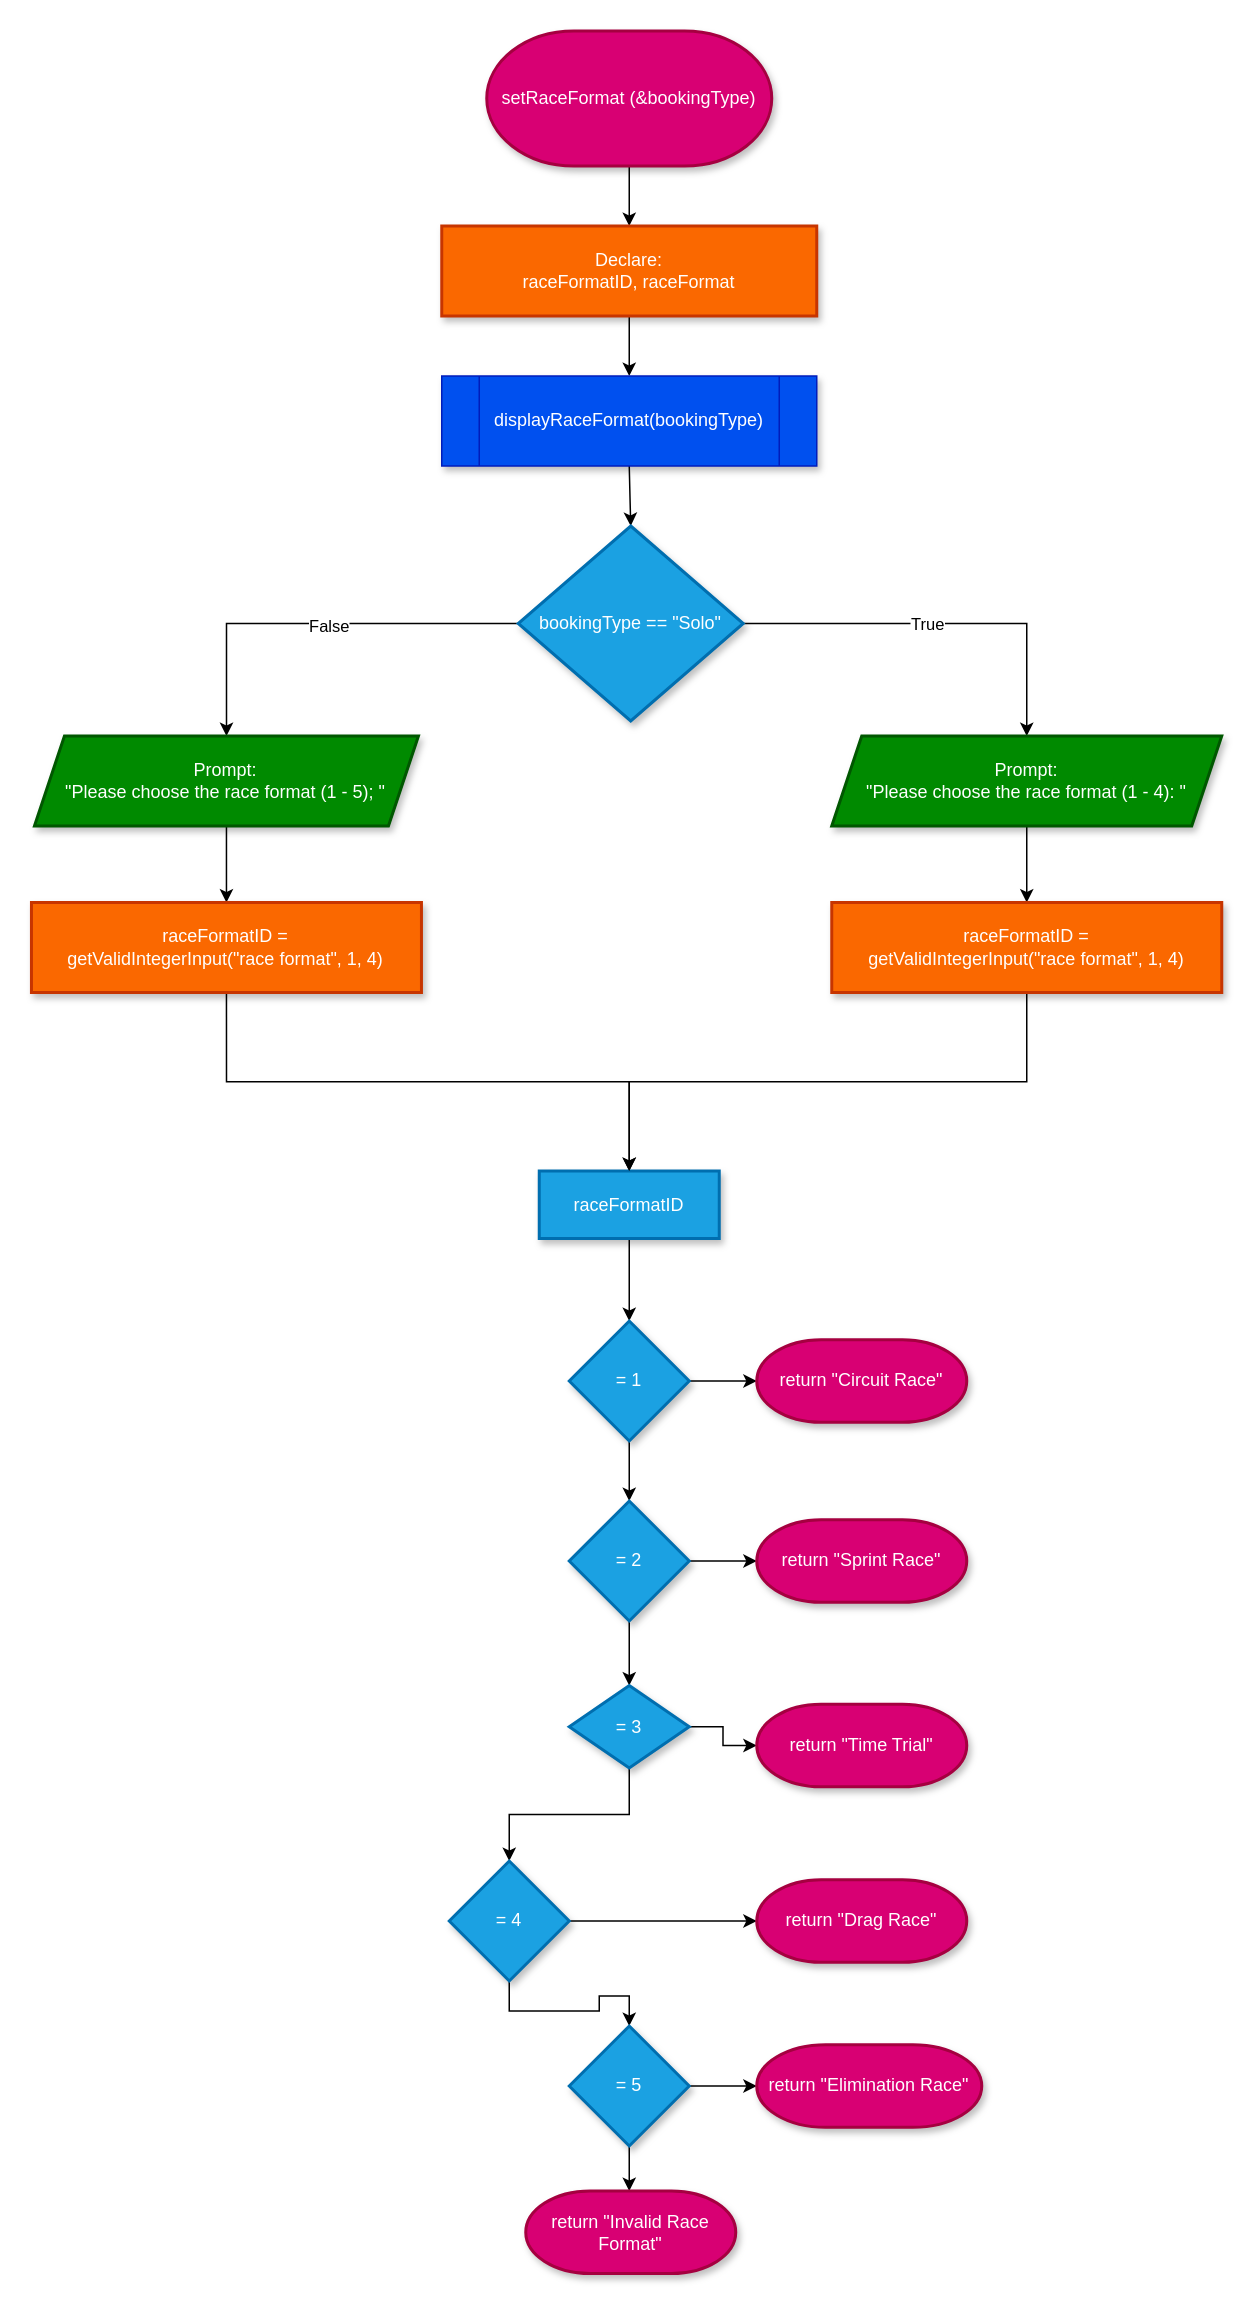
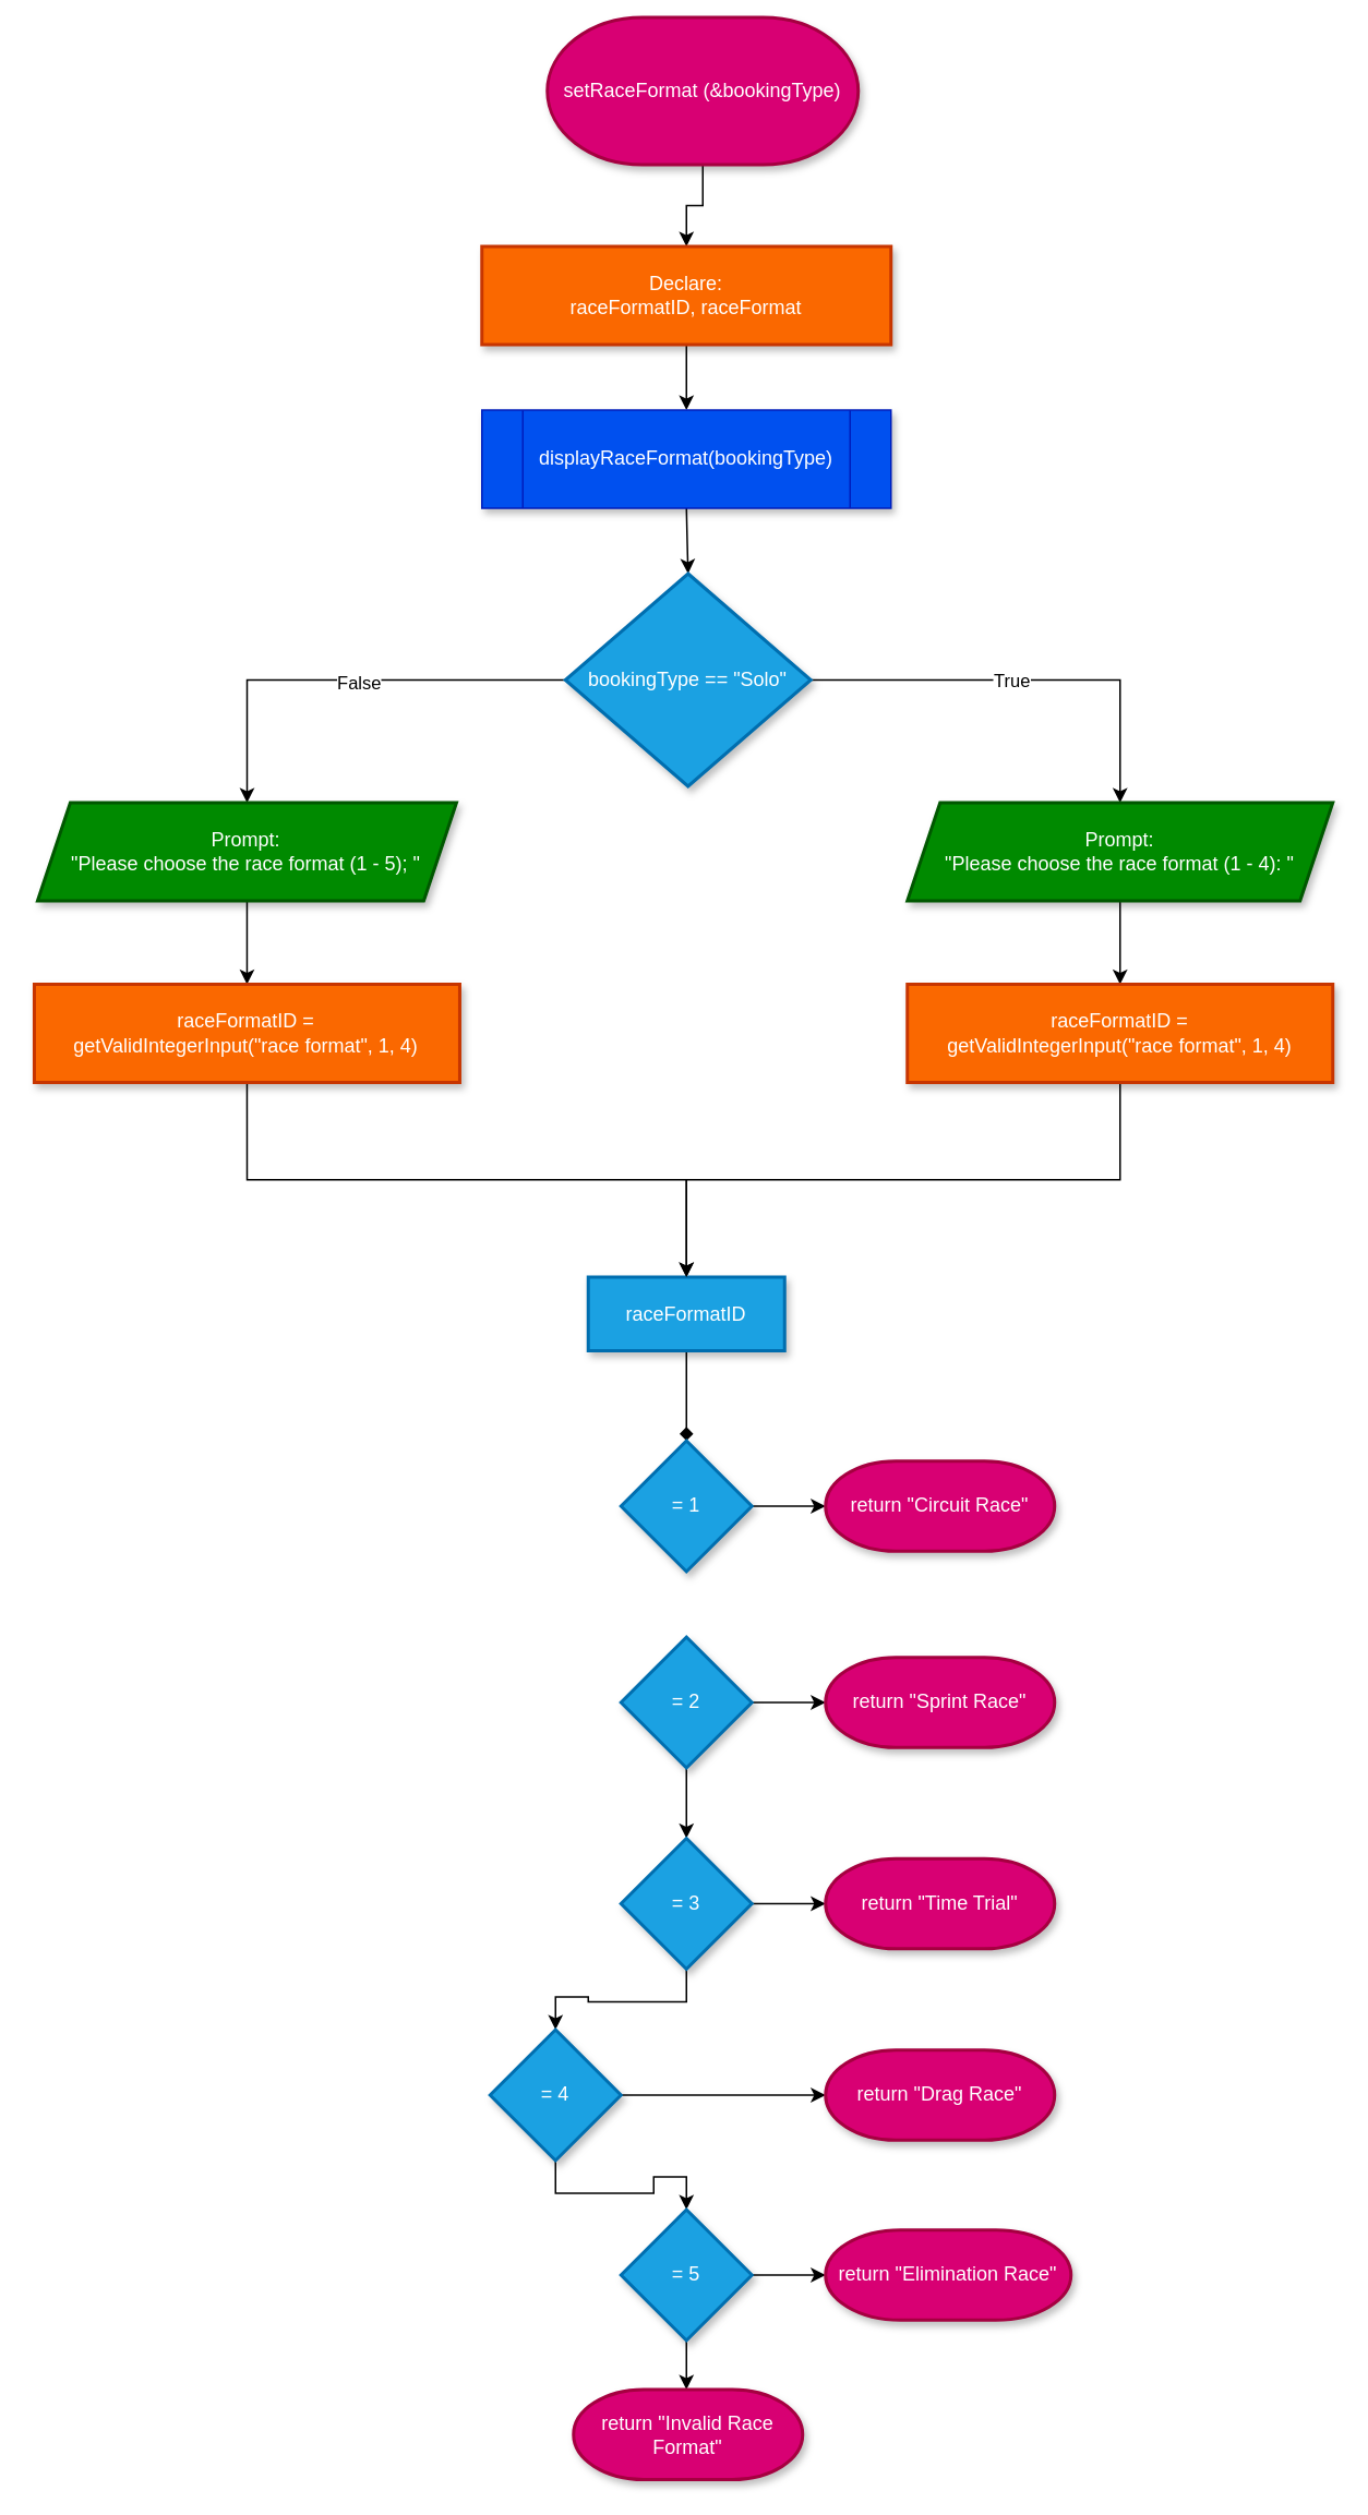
  <mxCell id="0" />
  <mxCell id="1" parent="0" />
  <mxCell id="2" value="" style="edgeStyle=orthogonalEdgeStyle;rounded=0;orthogonalLoop=1;jettySize=auto;html=1;" parent="1" source="3" target="5" edge="1"><mxGeometry relative="1" as="geometry" /></mxCell>
- <mxCell id="3" value="setRaceFormat (&amp;amp;bookingType)" style="strokeWidth=2;html=1;shape=mxgraph.flowchart.terminator;whiteSpace=wrap;fillColor=#d80073;fontColor=#ffffff;strokeColor=#A50040;shadow=1;" parent="1" vertex="1"><mxGeometry x="324" y="20" width="190" height="90" as="geometry" /></mxCell>
+ <mxCell id="3" value="setRaceFormat (&amp;amp;bookingType)" style="strokeWidth=2;html=1;shape=mxgraph.flowchart.terminator;whiteSpace=wrap;fillColor=#d80073;fontColor=#ffffff;strokeColor=#A50040;shadow=1;" parent="1" vertex="1"><mxGeometry x="334" y="10" width="190" height="90" as="geometry" /></mxCell>
  <mxCell id="4" value="" style="edgeStyle=orthogonalEdgeStyle;rounded=0;orthogonalLoop=1;jettySize=auto;html=1;" parent="1" source="5" edge="1"><mxGeometry relative="1" as="geometry"><mxPoint x="419" y="250" as="targetPoint" /></mxGeometry></mxCell>
  <mxCell id="5" value="&lt;font style=&quot;color: rgb(255, 255, 255);&quot;&gt;Declare:&lt;/font&gt;&lt;div&gt;&lt;font style=&quot;color: rgb(255, 255, 255);&quot;&gt;raceFormatID, raceFormat&lt;/font&gt;&lt;/div&gt;" style="whiteSpace=wrap;html=1;strokeWidth=2;fillColor=#fa6800;fontColor=#FFFFFF;strokeColor=#C73500;shadow=1;" parent="1" vertex="1"><mxGeometry x="294" y="150" width="250" height="60" as="geometry" /></mxCell>
  <mxCell id="6" value="" style="edgeStyle=orthogonalEdgeStyle;rounded=0;orthogonalLoop=1;jettySize=auto;html=1;" parent="1" target="11" edge="1"><mxGeometry relative="1" as="geometry"><mxPoint x="419" y="310" as="sourcePoint" /></mxGeometry></mxCell>
  <mxCell id="7" value="" style="edgeStyle=orthogonalEdgeStyle;rounded=0;orthogonalLoop=1;jettySize=auto;html=1;" parent="1" source="11" target="13" edge="1"><mxGeometry relative="1" as="geometry" /></mxCell>
  <mxCell id="8" value="True" style="edgeLabel;html=1;align=center;verticalAlign=middle;resizable=0;points=[];" parent="7" vertex="1" connectable="0"><mxGeometry x="-0.069" y="-2" relative="1" as="geometry"><mxPoint x="-1" y="-2" as="offset" /></mxGeometry></mxCell>
  <mxCell id="9" value="" style="edgeStyle=orthogonalEdgeStyle;rounded=0;orthogonalLoop=1;jettySize=auto;html=1;" parent="1" source="11" target="17" edge="1"><mxGeometry relative="1" as="geometry" /></mxCell>
  <mxCell id="10" value="False" style="edgeLabel;html=1;align=center;verticalAlign=middle;resizable=0;points=[];" parent="9" vertex="1" connectable="0"><mxGeometry x="-0.056" y="3" relative="1" as="geometry"><mxPoint y="-2" as="offset" /></mxGeometry></mxCell>
  <mxCell id="11" value="bookingType == &quot;Solo&quot;" style="rhombus;whiteSpace=wrap;html=1;fillColor=#1ba1e2;strokeColor=#006EAF;fontColor=#ffffff;strokeWidth=2;shadow=1;" parent="1" vertex="1"><mxGeometry x="345" y="350" width="150" height="130" as="geometry" /></mxCell>
  <mxCell id="12" value="" style="edgeStyle=orthogonalEdgeStyle;rounded=0;orthogonalLoop=1;jettySize=auto;html=1;" parent="1" source="13" target="15" edge="1"><mxGeometry relative="1" as="geometry" /></mxCell>
  <mxCell id="13" value="&lt;font style=&quot;color: rgb(255, 255, 255);&quot;&gt;Prompt:&lt;/font&gt;&lt;div&gt;&lt;font style=&quot;color: rgb(255, 255, 255);&quot;&gt;&quot;Please choose the race format (1 - 4): &quot;&lt;/font&gt;&lt;/div&gt;" style="shape=parallelogram;perimeter=parallelogramPerimeter;whiteSpace=wrap;html=1;fixedSize=1;fillColor=#008a00;strokeColor=#005700;fontColor=#ffffff;strokeWidth=2;shadow=1;" parent="1" vertex="1"><mxGeometry x="554" y="490" width="260" height="60" as="geometry" /></mxCell>
  <mxCell id="14" value="" style="rounded=0;orthogonalLoop=1;jettySize=auto;html=1;edgeStyle=orthogonalEdgeStyle;entryX=0.5;entryY=0;entryDx=0;entryDy=0;exitX=0.5;exitY=1;exitDx=0;exitDy=0;" parent="1" source="15" target="19" edge="1"><mxGeometry relative="1" as="geometry"><mxPoint x="684" y="570" as="targetPoint" /></mxGeometry></mxCell>
  <mxCell id="15" value="raceFormatID =&lt;br&gt;getValidIntegerInput(&quot;race format&quot;, 1, 4)" style="whiteSpace=wrap;html=1;strokeWidth=2;fillColor=#fa6800;fontColor=#FFFFFF;strokeColor=#C73500;shadow=1;" parent="1" vertex="1"><mxGeometry x="554" y="601" width="260" height="60" as="geometry" /></mxCell>
  <mxCell id="16" value="" style="edgeStyle=orthogonalEdgeStyle;rounded=0;orthogonalLoop=1;jettySize=auto;html=1;" edge="1" parent="1" source="17" target="43"><mxGeometry relative="1" as="geometry" /></mxCell>
  <mxCell id="17" value="&lt;font style=&quot;color: rgb(255, 255, 255);&quot;&gt;Prompt:&lt;/font&gt;&lt;div&gt;&lt;font style=&quot;color: rgb(255, 255, 255);&quot;&gt;&quot;Please choose the race format (1 - 5); &quot;&lt;/font&gt;&lt;/div&gt;" style="shape=parallelogram;perimeter=parallelogramPerimeter;whiteSpace=wrap;html=1;fixedSize=1;fillColor=#008a00;strokeColor=#005700;fontColor=#ffffff;strokeWidth=2;shadow=1;" parent="1" vertex="1"><mxGeometry x="22.47" y="490" width="256" height="60" as="geometry" /></mxCell>
- <mxCell id="18" value="" style="edgeStyle=orthogonalEdgeStyle;rounded=0;orthogonalLoop=1;jettySize=auto;html=1;" parent="1" source="19" target="22" edge="1"><mxGeometry relative="1" as="geometry" /></mxCell>
+ <mxCell id="18" value="" style="edgeStyle=orthogonalEdgeStyle;rounded=0;orthogonalLoop=1;jettySize=auto;html=1;endArrow=diamond;" parent="1" source="19" target="22" edge="1"><mxGeometry relative="1" as="geometry" /></mxCell>
  <mxCell id="19" value="raceFormatID" style="whiteSpace=wrap;html=1;fillColor=#1ba1e2;strokeColor=#006EAF;fontColor=#ffffff;strokeWidth=2;shadow=1;" parent="1" vertex="1"><mxGeometry x="359" y="780" width="120" height="45" as="geometry" /></mxCell>
  <mxCell id="20" value="" style="edgeStyle=orthogonalEdgeStyle;rounded=0;orthogonalLoop=1;jettySize=auto;html=1;" parent="1" source="22" target="23" edge="1"><mxGeometry relative="1" as="geometry" /></mxCell>
- <mxCell id="21" value="" style="edgeStyle=orthogonalEdgeStyle;rounded=0;orthogonalLoop=1;jettySize=auto;html=1;" parent="1" source="22" target="26" edge="1"><mxGeometry relative="1" as="geometry" /></mxCell>
  <mxCell id="22" value="= 1" style="rhombus;whiteSpace=wrap;html=1;fillColor=#1ba1e2;strokeColor=#006EAF;fontColor=#ffffff;strokeWidth=2;shadow=1;" parent="1" vertex="1"><mxGeometry x="379" y="880" width="80" height="80" as="geometry" /></mxCell>
  <mxCell id="23" value="return &quot;Circuit Race&quot;" style="strokeWidth=2;html=1;shape=mxgraph.flowchart.terminator;whiteSpace=wrap;fillColor=#d80073;fontColor=#ffffff;strokeColor=#A50040;shadow=1;" parent="1" vertex="1"><mxGeometry x="504" y="892.5" width="140" height="55" as="geometry" /></mxCell>
  <mxCell id="24" value="" style="edgeStyle=orthogonalEdgeStyle;rounded=0;orthogonalLoop=1;jettySize=auto;html=1;" parent="1" source="26" target="27" edge="1"><mxGeometry relative="1" as="geometry" /></mxCell>
  <mxCell id="25" value="" style="edgeStyle=orthogonalEdgeStyle;rounded=0;orthogonalLoop=1;jettySize=auto;html=1;" parent="1" source="26" target="30" edge="1"><mxGeometry relative="1" as="geometry" /></mxCell>
  <mxCell id="26" value="= 2" style="rhombus;whiteSpace=wrap;html=1;fillColor=#1ba1e2;strokeColor=#006EAF;fontColor=#ffffff;strokeWidth=2;shadow=1;" parent="1" vertex="1"><mxGeometry x="379" y="1000" width="80" height="80" as="geometry" /></mxCell>
  <mxCell id="27" value="return &quot;Sprint Race&quot;" style="strokeWidth=2;html=1;shape=mxgraph.flowchart.terminator;whiteSpace=wrap;fillColor=#d80073;fontColor=#ffffff;strokeColor=#A50040;shadow=1;" parent="1" vertex="1"><mxGeometry x="504" y="1012.5" width="140" height="55" as="geometry" /></mxCell>
  <mxCell id="28" value="" style="edgeStyle=orthogonalEdgeStyle;rounded=0;orthogonalLoop=1;jettySize=auto;html=1;" parent="1" source="30" target="31" edge="1"><mxGeometry relative="1" as="geometry" /></mxCell>
  <mxCell id="29" value="" style="edgeStyle=orthogonalEdgeStyle;rounded=0;orthogonalLoop=1;jettySize=auto;html=1;" parent="1" source="30" target="34" edge="1"><mxGeometry relative="1" as="geometry" /></mxCell>
- <mxCell id="30" value="= 3" style="rhombus;whiteSpace=wrap;html=1;fillColor=#1ba1e2;strokeColor=#006EAF;fontColor=#ffffff;strokeWidth=2;shadow=1;" parent="1" vertex="1"><mxGeometry x="379" y="1123" width="80" height="55" as="geometry" /></mxCell>
+ <mxCell id="30" value="= 3" style="rhombus;whiteSpace=wrap;html=1;fillColor=#1ba1e2;strokeColor=#006EAF;fontColor=#ffffff;strokeWidth=2;shadow=1;" parent="1" vertex="1"><mxGeometry x="379" y="1123" width="80" height="80" as="geometry" /></mxCell>
  <mxCell id="31" value="return &quot;Time Trial&quot;" style="strokeWidth=2;html=1;shape=mxgraph.flowchart.terminator;whiteSpace=wrap;fillColor=#d80073;fontColor=#ffffff;strokeColor=#A50040;shadow=1;" parent="1" vertex="1"><mxGeometry x="504" y="1135.5" width="140" height="55" as="geometry" /></mxCell>
  <mxCell id="32" value="" style="edgeStyle=orthogonalEdgeStyle;rounded=0;orthogonalLoop=1;jettySize=auto;html=1;" parent="1" source="34" target="35" edge="1"><mxGeometry relative="1" as="geometry" /></mxCell>
  <mxCell id="33" value="" style="edgeStyle=orthogonalEdgeStyle;rounded=0;orthogonalLoop=1;jettySize=auto;html=1;" parent="1" source="34" target="38" edge="1"><mxGeometry relative="1" as="geometry" /></mxCell>
  <mxCell id="34" value="= 4" style="rhombus;whiteSpace=wrap;html=1;fillColor=#1ba1e2;strokeColor=#006EAF;fontColor=#ffffff;strokeWidth=2;shadow=1;" parent="1" vertex="1"><mxGeometry x="299" y="1240" width="80" height="80" as="geometry" /></mxCell>
  <mxCell id="35" value="return &quot;Drag Race&quot;" style="strokeWidth=2;html=1;shape=mxgraph.flowchart.terminator;whiteSpace=wrap;fillColor=#d80073;fontColor=#ffffff;strokeColor=#A50040;shadow=1;" parent="1" vertex="1"><mxGeometry x="504" y="1252.5" width="140" height="55" as="geometry" /></mxCell>
  <mxCell id="36" value="" style="edgeStyle=orthogonalEdgeStyle;rounded=0;orthogonalLoop=1;jettySize=auto;html=1;" parent="1" source="38" target="39" edge="1"><mxGeometry relative="1" as="geometry" /></mxCell>
  <mxCell id="37" value="" style="edgeStyle=orthogonalEdgeStyle;rounded=0;orthogonalLoop=1;jettySize=auto;html=1;" parent="1" source="38" edge="1"><mxGeometry relative="1" as="geometry"><mxPoint x="419" y="1460" as="targetPoint" /></mxGeometry></mxCell>
  <mxCell id="38" value="= 5" style="rhombus;whiteSpace=wrap;html=1;fillColor=#1ba1e2;strokeColor=#006EAF;fontColor=#ffffff;strokeWidth=2;shadow=1;" parent="1" vertex="1"><mxGeometry x="379" y="1350" width="80" height="80" as="geometry" /></mxCell>
  <mxCell id="39" value="return &quot;Elimination Race&quot;" style="strokeWidth=2;html=1;shape=mxgraph.flowchart.terminator;whiteSpace=wrap;fillColor=#d80073;fontColor=#ffffff;strokeColor=#A50040;shadow=1;" parent="1" vertex="1"><mxGeometry x="504" y="1362.5" width="150" height="55" as="geometry" /></mxCell>
  <mxCell id="40" value="return &quot;Invalid Race Format&quot;" style="strokeWidth=2;html=1;shape=mxgraph.flowchart.terminator;whiteSpace=wrap;fillColor=#d80073;fontColor=#ffffff;strokeColor=#A50040;shadow=1;" parent="1" vertex="1"><mxGeometry x="350" y="1460" width="140" height="55" as="geometry" /></mxCell>
  <mxCell id="41" value="displayRaceFormat(bookingType)" style="shape=process;whiteSpace=wrap;html=1;backgroundOutline=1;fillColor=#0050ef;fontColor=#ffffff;strokeColor=#001DBC;shadow=1;" parent="1" vertex="1"><mxGeometry x="294" y="250" width="250" height="60" as="geometry" /></mxCell>
  <mxCell id="42" style="edgeStyle=orthogonalEdgeStyle;rounded=0;orthogonalLoop=1;jettySize=auto;html=1;exitX=0.5;exitY=1;exitDx=0;exitDy=0;entryX=0.5;entryY=0;entryDx=0;entryDy=0;" edge="1" parent="1" source="43" target="19"><mxGeometry relative="1" as="geometry" /></mxCell>
  <mxCell id="43" value="raceFormatID =&lt;br&gt;getValidIntegerInput(&quot;race format&quot;, 1, 4)" style="whiteSpace=wrap;html=1;strokeWidth=2;fillColor=#fa6800;fontColor=#FFFFFF;strokeColor=#C73500;shadow=1;" vertex="1" parent="1"><mxGeometry x="20.47" y="601" width="260" height="60" as="geometry" /></mxCell>
